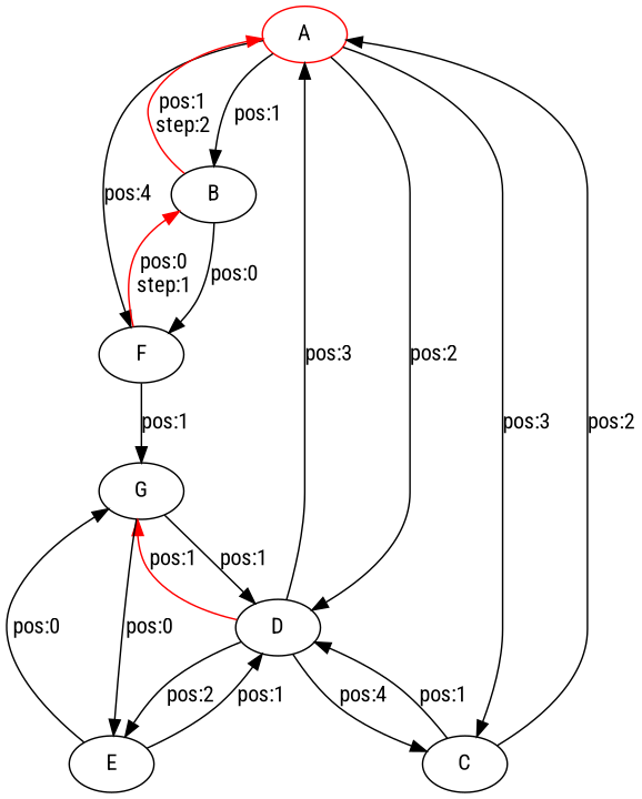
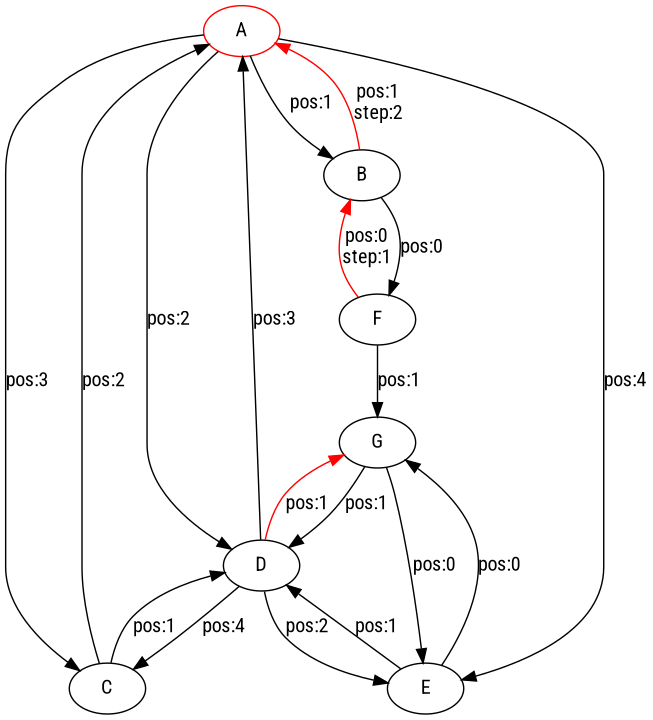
  digraph {
    fontname="Roboto Condensed"
    node [fontname="Roboto Condensed"]
    edge [fontname="Roboto Condensed"]
    n1 [color=red label=A]
    n2 [label=B]
    n3 [label=C]
    n4 [label=D]
    n5 [label=F]
    n6 [label=E]
    n7 [label=G]
    n1 -> n2 [label="pos:1\n"]
    n1 -> n3 [label="pos:3\n"]
    n1 -> n4 [label="pos:2\n"]
-   n1 -> n5 [label="pos:4\n"]
+   n1 -> n6 [label="pos:4\n"]
    n2 -> n1 [color=red label="pos:1\nstep:2\n"]
    n2 -> n5 [label="pos:0\n"]
    n3 -> n1 [label="pos:2\n"]
    n3 -> n4 [label="pos:1\n"]
    n4 -> n1 [label="pos:3\n"]
    n4 -> n3 [label="pos:4\n"]
    n4 -> n6 [label="pos:2\n"]
    n4 -> n7 [color=red label="pos:1\n"]
    n5 -> n2 [color=red label="pos:0\nstep:1\n"]
    n5 -> n7 [label="pos:1\n"]
    n6 -> n4 [label="pos:1\n"]
    n6 -> n7 [label="pos:0\n"]
    n7 -> n4 [label="pos:1\n"]
    n7 -> n6 [label="pos:0\n"]
  }
